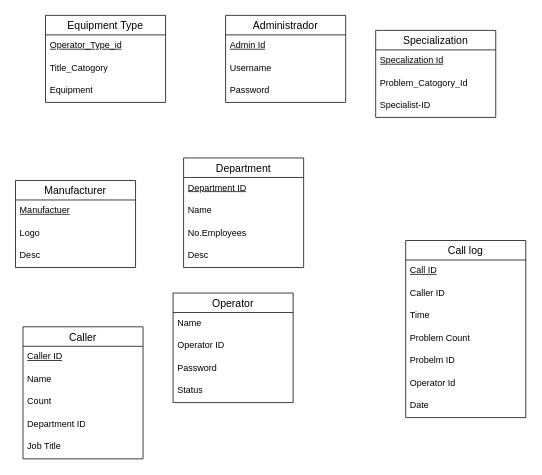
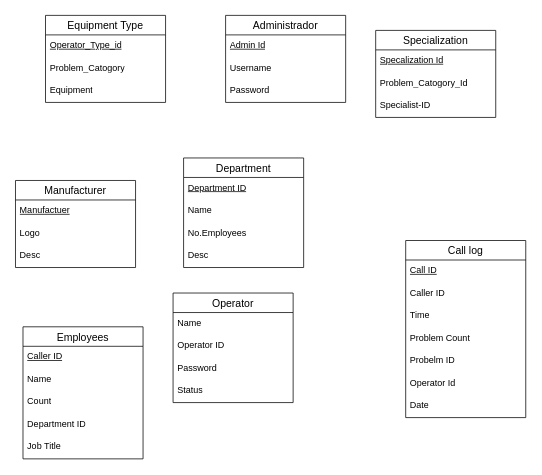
  <mxCell id="0" />
  <mxCell id="1" parent="0" />
  <mxCell id="2" value="Equipment Type" style="swimlane;fontStyle=0;childLayout=stackLayout;horizontal=1;startSize=26;horizontalStack=0;resizeParent=1;resizeParentMax=0;resizeLast=0;collapsible=1;marginBottom=0;align=center;fontSize=14;" vertex="1" parent="1"><mxGeometry x="60" y="20" width="160" height="116" as="geometry" /></mxCell>
  <mxCell id="3" value="&lt;span style=&quot;text-wrap-mode: nowrap; text-decoration-line: underline;&quot;&gt;Operator_Type_id&lt;/span&gt;" style="text;strokeColor=none;fillColor=none;spacingLeft=4;spacingRight=4;overflow=hidden;rotatable=0;points=[[0,0.5],[1,0.5]];portConstraint=eastwest;fontSize=12;whiteSpace=wrap;html=1;" vertex="1" parent="2"><mxGeometry y="26" width="160" height="30" as="geometry" /></mxCell>
- <mxCell id="4" value="Title_Catogory" style="text;strokeColor=none;fillColor=none;spacingLeft=4;spacingRight=4;overflow=hidden;rotatable=0;points=[[0,0.5],[1,0.5]];portConstraint=eastwest;fontSize=12;whiteSpace=wrap;html=1;" vertex="1" parent="2"><mxGeometry y="56" width="160" height="30" as="geometry" /></mxCell>
+ <mxCell id="4" value="Problem_Catogory" style="text;strokeColor=none;fillColor=none;spacingLeft=4;spacingRight=4;overflow=hidden;rotatable=0;points=[[0,0.5],[1,0.5]];portConstraint=eastwest;fontSize=12;whiteSpace=wrap;html=1;" vertex="1" parent="2"><mxGeometry y="56" width="160" height="30" as="geometry" /></mxCell>
  <mxCell id="5" value="Equipment" style="text;strokeColor=none;fillColor=none;spacingLeft=4;spacingRight=4;overflow=hidden;rotatable=0;points=[[0,0.5],[1,0.5]];portConstraint=eastwest;fontSize=12;whiteSpace=wrap;html=1;" vertex="1" parent="2"><mxGeometry y="86" width="160" height="30" as="geometry" /></mxCell>
  <mxCell id="6" value="Administrador" style="swimlane;fontStyle=0;childLayout=stackLayout;horizontal=1;startSize=26;horizontalStack=0;resizeParent=1;resizeParentMax=0;resizeLast=0;collapsible=1;marginBottom=0;align=center;fontSize=14;" vertex="1" parent="1"><mxGeometry x="300" y="20" width="160" height="116" as="geometry" /></mxCell>
  <mxCell id="7" value="&lt;span style=&quot;text-wrap-mode: nowrap;&quot;&gt;&lt;u&gt;Admin Id&lt;/u&gt;&lt;/span&gt;" style="text;strokeColor=none;fillColor=none;spacingLeft=4;spacingRight=4;overflow=hidden;rotatable=0;points=[[0,0.5],[1,0.5]];portConstraint=eastwest;fontSize=12;whiteSpace=wrap;html=1;" vertex="1" parent="6"><mxGeometry y="26" width="160" height="30" as="geometry" /></mxCell>
  <mxCell id="8" value="Username" style="text;strokeColor=none;fillColor=none;spacingLeft=4;spacingRight=4;overflow=hidden;rotatable=0;points=[[0,0.5],[1,0.5]];portConstraint=eastwest;fontSize=12;whiteSpace=wrap;html=1;" vertex="1" parent="6"><mxGeometry y="56" width="160" height="30" as="geometry" /></mxCell>
  <mxCell id="9" value="Password" style="text;strokeColor=none;fillColor=none;spacingLeft=4;spacingRight=4;overflow=hidden;rotatable=0;points=[[0,0.5],[1,0.5]];portConstraint=eastwest;fontSize=12;whiteSpace=wrap;html=1;" vertex="1" parent="6"><mxGeometry y="86" width="160" height="30" as="geometry" /></mxCell>
  <mxCell id="10" value="Manufacturer" style="swimlane;fontStyle=0;childLayout=stackLayout;horizontal=1;startSize=26;horizontalStack=0;resizeParent=1;resizeParentMax=0;resizeLast=0;collapsible=1;marginBottom=0;align=center;fontSize=14;" vertex="1" parent="1"><mxGeometry x="20" y="240" width="160" height="116" as="geometry" /></mxCell>
  <mxCell id="11" value="&lt;span style=&quot;text-wrap-mode: nowrap;&quot;&gt;&lt;u&gt;Manufactuer&lt;/u&gt;&lt;/span&gt;" style="text;strokeColor=none;fillColor=none;spacingLeft=4;spacingRight=4;overflow=hidden;rotatable=0;points=[[0,0.5],[1,0.5]];portConstraint=eastwest;fontSize=12;whiteSpace=wrap;html=1;" vertex="1" parent="10"><mxGeometry y="26" width="160" height="30" as="geometry" /></mxCell>
  <mxCell id="12" value="Logo" style="text;strokeColor=none;fillColor=none;spacingLeft=4;spacingRight=4;overflow=hidden;rotatable=0;points=[[0,0.5],[1,0.5]];portConstraint=eastwest;fontSize=12;whiteSpace=wrap;html=1;" vertex="1" parent="10"><mxGeometry y="56" width="160" height="30" as="geometry" /></mxCell>
  <mxCell id="13" value="Desc" style="text;strokeColor=none;fillColor=none;spacingLeft=4;spacingRight=4;overflow=hidden;rotatable=0;points=[[0,0.5],[1,0.5]];portConstraint=eastwest;fontSize=12;whiteSpace=wrap;html=1;" vertex="1" parent="10"><mxGeometry y="86" width="160" height="30" as="geometry" /></mxCell>
  <mxCell id="14" value="Department" style="swimlane;fontStyle=0;childLayout=stackLayout;horizontal=1;startSize=26;horizontalStack=0;resizeParent=1;resizeParentMax=0;resizeLast=0;collapsible=1;marginBottom=0;align=center;fontSize=14;" vertex="1" parent="1"><mxGeometry x="244" y="210" width="160" height="146" as="geometry" /></mxCell>
  <mxCell id="15" value="&lt;span style=&quot;text-wrap-mode: nowrap;&quot;&gt;&lt;u&gt;Department ID&lt;/u&gt;&lt;/span&gt;" style="text;strokeColor=none;fillColor=none;spacingLeft=4;spacingRight=4;overflow=hidden;rotatable=0;points=[[0,0.5],[1,0.5]];portConstraint=eastwest;fontSize=12;whiteSpace=wrap;html=1;" vertex="1" parent="14"><mxGeometry y="26" width="160" height="30" as="geometry" /></mxCell>
  <mxCell id="16" value="Name" style="text;strokeColor=none;fillColor=none;spacingLeft=4;spacingRight=4;overflow=hidden;rotatable=0;points=[[0,0.5],[1,0.5]];portConstraint=eastwest;fontSize=12;whiteSpace=wrap;html=1;" vertex="1" parent="14"><mxGeometry y="56" width="160" height="30" as="geometry" /></mxCell>
  <mxCell id="17" value="No.Employees" style="text;strokeColor=none;fillColor=none;spacingLeft=4;spacingRight=4;overflow=hidden;rotatable=0;points=[[0,0.5],[1,0.5]];portConstraint=eastwest;fontSize=12;whiteSpace=wrap;html=1;" vertex="1" parent="14"><mxGeometry y="86" width="160" height="30" as="geometry" /></mxCell>
  <mxCell id="18" value="Desc" style="text;strokeColor=none;fillColor=none;spacingLeft=4;spacingRight=4;overflow=hidden;rotatable=0;points=[[0,0.5],[1,0.5]];portConstraint=eastwest;fontSize=12;whiteSpace=wrap;html=1;" vertex="1" parent="14"><mxGeometry y="116" width="160" height="30" as="geometry" /></mxCell>
- <mxCell id="19" value="Caller" style="swimlane;fontStyle=0;childLayout=stackLayout;horizontal=1;startSize=26;horizontalStack=0;resizeParent=1;resizeParentMax=0;resizeLast=0;collapsible=1;marginBottom=0;align=center;fontSize=14;" vertex="1" parent="1"><mxGeometry x="30" y="435" width="160" height="176" as="geometry" /></mxCell>
+ <mxCell id="19" value="Employees" style="swimlane;fontStyle=0;childLayout=stackLayout;horizontal=1;startSize=26;horizontalStack=0;resizeParent=1;resizeParentMax=0;resizeLast=0;collapsible=1;marginBottom=0;align=center;fontSize=14;" vertex="1" parent="1"><mxGeometry x="30" y="435" width="160" height="176" as="geometry" /></mxCell>
  <mxCell id="20" value="&lt;span style=&quot;text-wrap-mode: nowrap;&quot;&gt;&lt;u&gt;Caller ID&lt;/u&gt;&lt;/span&gt;" style="text;strokeColor=none;fillColor=none;spacingLeft=4;spacingRight=4;overflow=hidden;rotatable=0;points=[[0,0.5],[1,0.5]];portConstraint=eastwest;fontSize=12;whiteSpace=wrap;html=1;" vertex="1" parent="19"><mxGeometry y="26" width="160" height="30" as="geometry" /></mxCell>
  <mxCell id="21" value="Name" style="text;strokeColor=none;fillColor=none;spacingLeft=4;spacingRight=4;overflow=hidden;rotatable=0;points=[[0,0.5],[1,0.5]];portConstraint=eastwest;fontSize=12;whiteSpace=wrap;html=1;" vertex="1" parent="19"><mxGeometry y="56" width="160" height="30" as="geometry" /></mxCell>
  <mxCell id="22" value="Count" style="text;strokeColor=none;fillColor=none;spacingLeft=4;spacingRight=4;overflow=hidden;rotatable=0;points=[[0,0.5],[1,0.5]];portConstraint=eastwest;fontSize=12;whiteSpace=wrap;html=1;" vertex="1" parent="19"><mxGeometry y="86" width="160" height="30" as="geometry" /></mxCell>
  <mxCell id="23" value="Department ID" style="text;strokeColor=none;fillColor=none;spacingLeft=4;spacingRight=4;overflow=hidden;rotatable=0;points=[[0,0.5],[1,0.5]];portConstraint=eastwest;fontSize=12;whiteSpace=wrap;html=1;" vertex="1" parent="19"><mxGeometry y="116" width="160" height="30" as="geometry" /></mxCell>
  <mxCell id="24" value="Job Title" style="text;strokeColor=none;fillColor=none;spacingLeft=4;spacingRight=4;overflow=hidden;rotatable=0;points=[[0,0.5],[1,0.5]];portConstraint=eastwest;fontSize=12;whiteSpace=wrap;html=1;" vertex="1" parent="19"><mxGeometry y="146" width="160" height="30" as="geometry" /></mxCell>
  <mxCell id="25" value="Operator" style="swimlane;fontStyle=0;childLayout=stackLayout;horizontal=1;startSize=26;horizontalStack=0;resizeParent=1;resizeParentMax=0;resizeLast=0;collapsible=1;marginBottom=0;align=center;fontSize=14;" vertex="1" parent="1"><mxGeometry x="230" y="390" width="160" height="146" as="geometry" /></mxCell>
  <mxCell id="26" value="Name" style="text;strokeColor=none;fillColor=none;spacingLeft=4;spacingRight=4;overflow=hidden;rotatable=0;points=[[0,0.5],[1,0.5]];portConstraint=eastwest;fontSize=12;whiteSpace=wrap;html=1;" vertex="1" parent="25"><mxGeometry y="26" width="160" height="30" as="geometry" /></mxCell>
  <mxCell id="27" value="Operator ID" style="text;strokeColor=none;fillColor=none;spacingLeft=4;spacingRight=4;overflow=hidden;rotatable=0;points=[[0,0.5],[1,0.5]];portConstraint=eastwest;fontSize=12;whiteSpace=wrap;html=1;" vertex="1" parent="25"><mxGeometry y="56" width="160" height="30" as="geometry" /></mxCell>
  <mxCell id="28" value="Password" style="text;strokeColor=none;fillColor=none;spacingLeft=4;spacingRight=4;overflow=hidden;rotatable=0;points=[[0,0.5],[1,0.5]];portConstraint=eastwest;fontSize=12;whiteSpace=wrap;html=1;" vertex="1" parent="25"><mxGeometry y="86" width="160" height="30" as="geometry" /></mxCell>
  <mxCell id="29" value="Status" style="text;strokeColor=none;fillColor=none;spacingLeft=4;spacingRight=4;overflow=hidden;rotatable=0;points=[[0,0.5],[1,0.5]];portConstraint=eastwest;fontSize=12;whiteSpace=wrap;html=1;" vertex="1" parent="25"><mxGeometry y="116" width="160" height="30" as="geometry" /></mxCell>
  <mxCell id="30" value="Call log" style="swimlane;fontStyle=0;childLayout=stackLayout;horizontal=1;startSize=26;horizontalStack=0;resizeParent=1;resizeParentMax=0;resizeLast=0;collapsible=1;marginBottom=0;align=center;fontSize=14;" vertex="1" parent="1"><mxGeometry x="540" y="320" width="160" height="236" as="geometry" /></mxCell>
  <mxCell id="31" value="&lt;span style=&quot;text-wrap-mode: nowrap;&quot;&gt;&lt;u&gt;Call ID&lt;/u&gt;&lt;/span&gt;" style="text;strokeColor=none;fillColor=none;spacingLeft=4;spacingRight=4;overflow=hidden;rotatable=0;points=[[0,0.5],[1,0.5]];portConstraint=eastwest;fontSize=12;whiteSpace=wrap;html=1;" vertex="1" parent="30"><mxGeometry y="26" width="160" height="30" as="geometry" /></mxCell>
  <mxCell id="32" value="Caller ID" style="text;strokeColor=none;fillColor=none;spacingLeft=4;spacingRight=4;overflow=hidden;rotatable=0;points=[[0,0.5],[1,0.5]];portConstraint=eastwest;fontSize=12;whiteSpace=wrap;html=1;" vertex="1" parent="30"><mxGeometry y="56" width="160" height="30" as="geometry" /></mxCell>
  <mxCell id="33" value="Time" style="text;strokeColor=none;fillColor=none;spacingLeft=4;spacingRight=4;overflow=hidden;rotatable=0;points=[[0,0.5],[1,0.5]];portConstraint=eastwest;fontSize=12;whiteSpace=wrap;html=1;" vertex="1" parent="30"><mxGeometry y="86" width="160" height="30" as="geometry" /></mxCell>
  <mxCell id="34" value="Problem Count" style="text;strokeColor=none;fillColor=none;spacingLeft=4;spacingRight=4;overflow=hidden;rotatable=0;points=[[0,0.5],[1,0.5]];portConstraint=eastwest;fontSize=12;whiteSpace=wrap;html=1;" vertex="1" parent="30"><mxGeometry y="116" width="160" height="30" as="geometry" /></mxCell>
  <mxCell id="35" value="Probelm ID" style="text;strokeColor=none;fillColor=none;spacingLeft=4;spacingRight=4;overflow=hidden;rotatable=0;points=[[0,0.5],[1,0.5]];portConstraint=eastwest;fontSize=12;whiteSpace=wrap;html=1;" vertex="1" parent="30"><mxGeometry y="146" width="160" height="30" as="geometry" /></mxCell>
  <mxCell id="36" value="Operator Id" style="text;strokeColor=none;fillColor=none;spacingLeft=4;spacingRight=4;overflow=hidden;rotatable=0;points=[[0,0.5],[1,0.5]];portConstraint=eastwest;fontSize=12;whiteSpace=wrap;html=1;" vertex="1" parent="30"><mxGeometry y="176" width="160" height="30" as="geometry" /></mxCell>
  <mxCell id="37" value="Date" style="text;strokeColor=none;fillColor=none;spacingLeft=4;spacingRight=4;overflow=hidden;rotatable=0;points=[[0,0.5],[1,0.5]];portConstraint=eastwest;fontSize=12;whiteSpace=wrap;html=1;" vertex="1" parent="30"><mxGeometry y="206" width="160" height="30" as="geometry" /></mxCell>
  <mxCell id="38" value="Specialization" style="swimlane;fontStyle=0;childLayout=stackLayout;horizontal=1;startSize=26;horizontalStack=0;resizeParent=1;resizeParentMax=0;resizeLast=0;collapsible=1;marginBottom=0;align=center;fontSize=14;" vertex="1" parent="1"><mxGeometry x="500" y="40" width="160" height="116" as="geometry" /></mxCell>
  <mxCell id="39" value="&lt;span style=&quot;text-wrap-mode: nowrap;&quot;&gt;&lt;u&gt;Specalization Id&lt;/u&gt;&lt;/span&gt;" style="text;strokeColor=none;fillColor=none;spacingLeft=4;spacingRight=4;overflow=hidden;rotatable=0;points=[[0,0.5],[1,0.5]];portConstraint=eastwest;fontSize=12;whiteSpace=wrap;html=1;" vertex="1" parent="38"><mxGeometry y="26" width="160" height="30" as="geometry" /></mxCell>
  <mxCell id="40" value="Problem_Catogory_Id" style="text;strokeColor=none;fillColor=none;spacingLeft=4;spacingRight=4;overflow=hidden;rotatable=0;points=[[0,0.5],[1,0.5]];portConstraint=eastwest;fontSize=12;whiteSpace=wrap;html=1;" vertex="1" parent="38"><mxGeometry y="56" width="160" height="30" as="geometry" /></mxCell>
  <mxCell id="41" value="Specialist-ID" style="text;strokeColor=none;fillColor=none;spacingLeft=4;spacingRight=4;overflow=hidden;rotatable=0;points=[[0,0.5],[1,0.5]];portConstraint=eastwest;fontSize=12;whiteSpace=wrap;html=1;" vertex="1" parent="38"><mxGeometry y="86" width="160" height="30" as="geometry" /></mxCell>
